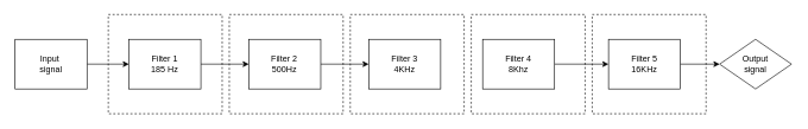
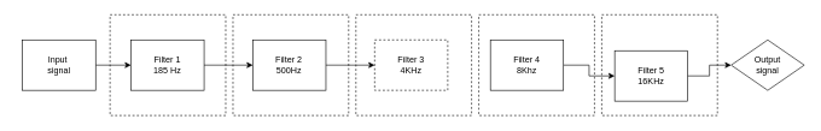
  <mxCell id="0" />
  <mxCell id="1" parent="0" />
  <mxCell id="2" value="" style="group" vertex="1" connectable="0" parent="1"><mxGeometry x="180" y="55" width="775" height="105" as="geometry" /></mxCell>
  <mxCell id="3" value="Filter 1&lt;br&gt;185 Hz" style="rounded=0;whiteSpace=wrap;html=1;" vertex="1" parent="2"><mxGeometry width="101.087" height="70" as="geometry" /></mxCell>
- <mxCell id="4" value="Filter 5&lt;br&gt;16KHz" style="rounded=0;whiteSpace=wrap;html=1;" vertex="1" parent="2"><mxGeometry x="673.913" width="101.087" height="70" as="geometry" /></mxCell>
+ <mxCell id="4" value="Filter 5&lt;br&gt;16KHz" style="rounded=0;whiteSpace=wrap;html=1;" vertex="1" parent="2"><mxGeometry x="668.913" y="15" width="101.087" height="70" as="geometry" /></mxCell>
  <mxCell id="5" value="Filter 2&lt;br&gt;500Hz" style="rounded=0;whiteSpace=wrap;html=1;" vertex="1" parent="2"><mxGeometry x="168.478" width="101.087" height="70" as="geometry" /></mxCell>
  <mxCell id="6" value="" style="edgeStyle=orthogonalEdgeStyle;rounded=0;orthogonalLoop=1;jettySize=auto;html=1;" edge="1" parent="2" source="3" target="5"><mxGeometry relative="1" as="geometry" /></mxCell>
- <mxCell id="7" value="Filter 3&lt;br&gt;4KHz" style="rounded=0;whiteSpace=wrap;html=1;" vertex="1" parent="2"><mxGeometry x="336.957" width="101.087" height="70" as="geometry" /></mxCell>
+ <mxCell id="7" value="Filter 3&lt;br&gt;4KHz" style="rounded=0;whiteSpace=wrap;html=1;dashed=1;" vertex="1" parent="2"><mxGeometry x="336.957" width="101.087" height="70" as="geometry" /></mxCell>
  <mxCell id="8" value="" style="edgeStyle=orthogonalEdgeStyle;rounded=0;orthogonalLoop=1;jettySize=auto;html=1;" edge="1" parent="2" source="5" target="7"><mxGeometry relative="1" as="geometry" /></mxCell>
  <mxCell id="9" value="" style="edgeStyle=orthogonalEdgeStyle;rounded=0;orthogonalLoop=1;jettySize=auto;html=1;" edge="1" parent="2" source="10" target="4"><mxGeometry relative="1" as="geometry" /></mxCell>
  <mxCell id="10" value="Filter 4&lt;br&gt;8Khz" style="rounded=0;whiteSpace=wrap;html=1;" vertex="1" parent="2"><mxGeometry x="497.011" width="101.087" height="70" as="geometry" /></mxCell>
  <mxCell id="11" value="" style="rounded=0;whiteSpace=wrap;html=1;dashed=1;fillColor=none;" vertex="1" parent="2"><mxGeometry x="141" y="-35" width="160" height="140" as="geometry" /></mxCell>
  <mxCell id="12" value="" style="rounded=0;whiteSpace=wrap;html=1;dashed=1;fillColor=none;" vertex="1" parent="2"><mxGeometry x="311" y="-35" width="160" height="140" as="geometry" /></mxCell>
  <mxCell id="13" value="" style="rounded=0;whiteSpace=wrap;html=1;dashed=1;fillColor=none;" vertex="1" parent="2"><mxGeometry x="481" y="-35" width="160" height="140" as="geometry" /></mxCell>
  <mxCell id="14" value="" style="edgeStyle=orthogonalEdgeStyle;rounded=0;orthogonalLoop=1;jettySize=auto;html=1;" edge="1" parent="1" source="15" target="3"><mxGeometry relative="1" as="geometry" /></mxCell>
- <mxCell id="15" value="Input&amp;nbsp;&lt;br&gt;signal" style="rounded=0;whiteSpace=wrap;html=1;" vertex="1" parent="1"><mxGeometry x="20" y="55" width="101.087" height="70" as="geometry" /></mxCell>
+ <mxCell id="15" value="Input&amp;nbsp;&lt;br&gt;signal" style="rounded=0;whiteSpace=wrap;html=1;" vertex="1" parent="1"><mxGeometry x="30" y="55" width="101.087" height="70" as="geometry" /></mxCell>
  <mxCell id="16" value="Output&lt;br&gt;signal" style="rhombus;whiteSpace=wrap;html=1;" vertex="1" parent="1"><mxGeometry x="1010" y="55" width="101.087" height="70" as="geometry" /></mxCell>
  <mxCell id="17" value="" style="edgeStyle=orthogonalEdgeStyle;rounded=0;orthogonalLoop=1;jettySize=auto;html=1;" edge="1" parent="1" source="4" target="16"><mxGeometry relative="1" as="geometry" /></mxCell>
  <mxCell id="18" value="" style="rounded=0;whiteSpace=wrap;html=1;dashed=1;fillColor=none;" vertex="1" parent="1"><mxGeometry x="151" y="20" width="160" height="140" as="geometry" /></mxCell>
  <mxCell id="19" value="" style="rounded=0;whiteSpace=wrap;html=1;dashed=1;fillColor=none;" vertex="1" parent="1"><mxGeometry x="831" y="20" width="160" height="140" as="geometry" /></mxCell>
